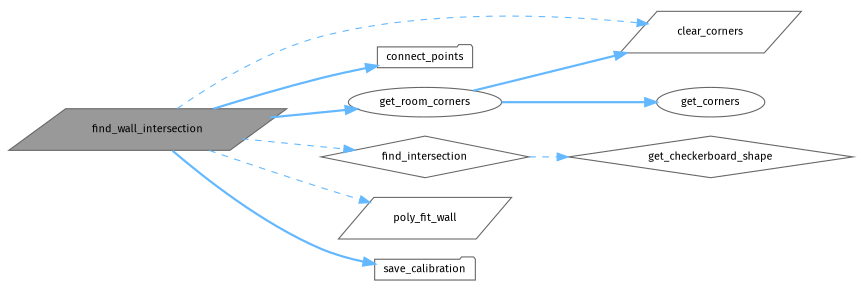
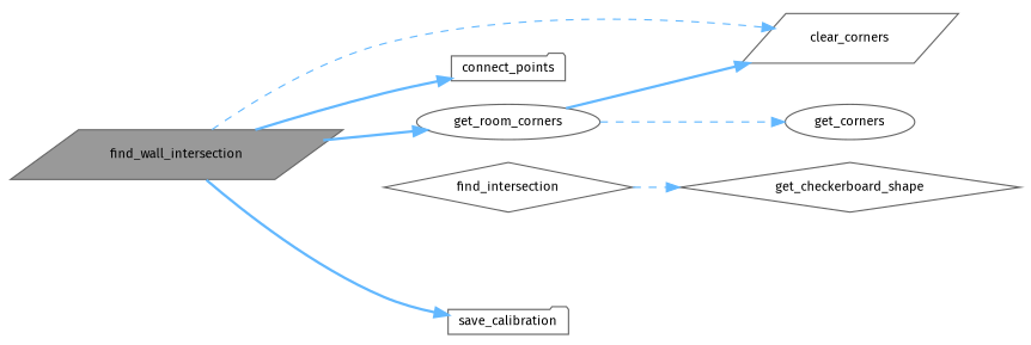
  digraph {
    fontname="Fira Sans"
    rankdir=LR
    node [color=grey40 fillcolor=white fontname="Fira Sans" fontsize=10 shape=parallelogram style=filled]
    edge [color=steelblue1 fontname="Fira Sans" fontsize=10 labelfontname=Helvetica labelfontsize=10 style=dashed]
    n1 [color=gray40 fillcolor=grey60 fontcolor=black height=0.2 label=find_wall_intersection width=0.4]
    n2 [height=0.2 label=clear_corners width=0.4]
    n3 [height=0.2 label=connect_points shape=folder width=0.4]
    n4 [height=0.2 label=find_intersection shape=diamond width=0.4]
    n5 [height=0.2 label=get_room_corners shape=ellipse width=0.4]
-   n6 [height=0.2 label=poly_fit_wall width=0.4]
    n7 [height=0.2 label=save_calibration shape=folder width=0.4]
    n8 [height=0.2 label=get_checkerboard_shape shape=diamond width=0.4]
    n9 [height=0.2 label=get_corners shape=ellipse width=0.4]
    n1 -> n2
    n1 -> n3 [style=bold]
-   n1 -> n4
    n1 -> n5 [style=bold]
-   n1 -> n6
    n1 -> n7 [style=bold]
    n4 -> n8
    n5 -> n2 [style=bold]
-   n5 -> n9 [style=bold]
+   n5 -> n9
  }
